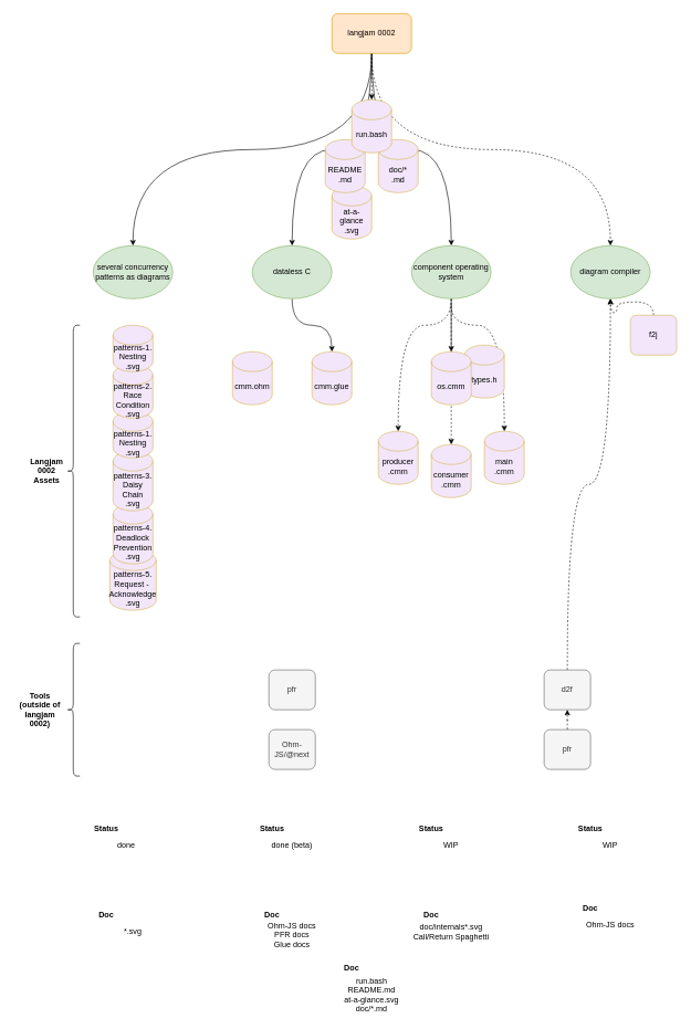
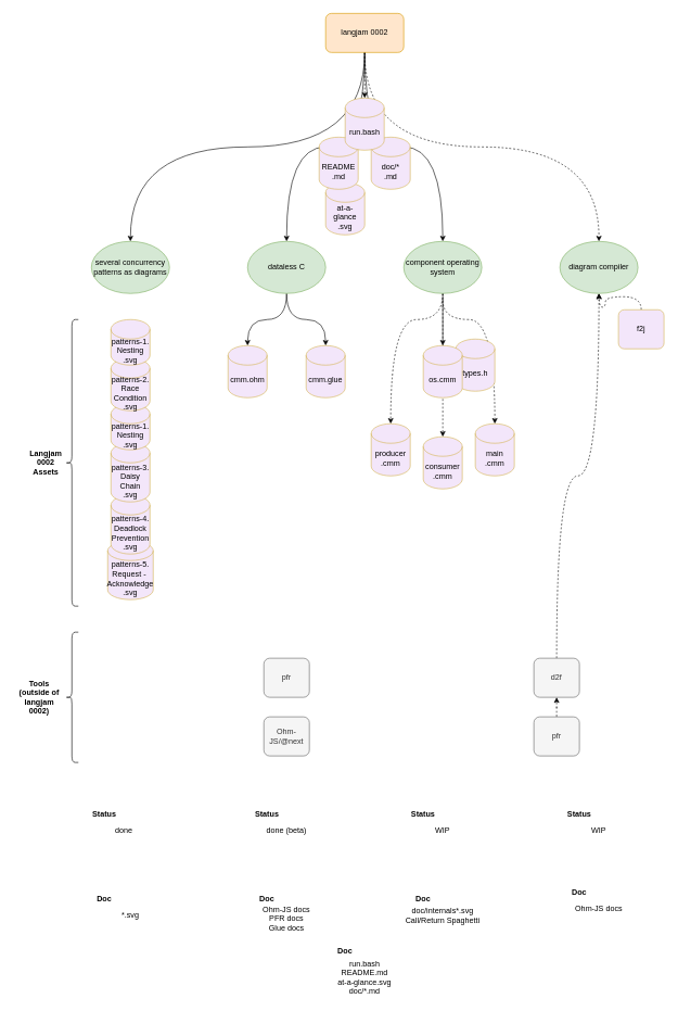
  <mxCell id="0" />
  <mxCell id="1" parent="0" />
  <mxCell id="2" value="at-a-glance&lt;br&gt;.svg" style="shape=cylinder3;whiteSpace=wrap;html=1;boundedLbl=1;backgroundOutline=1;size=15;strokeColor=#d6b656;fillColor=#F3E6FA;" vertex="1" parent="1"><mxGeometry x="500" y="280" width="60" height="80" as="geometry" /></mxCell>
  <mxCell id="3" style="edgeStyle=orthogonalEdgeStyle;curved=1;orthogonalLoop=1;jettySize=auto;html=1;dashed=1;" edge="1" parent="1" source="17" target="22"><mxGeometry relative="1" as="geometry" /></mxCell>
  <mxCell id="4" style="edgeStyle=orthogonalEdgeStyle;curved=1;orthogonalLoop=1;jettySize=auto;html=1;entryX=0.5;entryY=0;entryDx=0;entryDy=0;exitX=0.5;exitY=1;exitDx=0;exitDy=0;" edge="1" parent="1" source="9" target="10"><mxGeometry relative="1" as="geometry" /></mxCell>
  <mxCell id="5" style="edgeStyle=orthogonalEdgeStyle;curved=1;orthogonalLoop=1;jettySize=auto;html=1;entryX=0.5;entryY=0;entryDx=0;entryDy=0;" edge="1" parent="1" source="9" target="13"><mxGeometry relative="1" as="geometry" /></mxCell>
  <mxCell id="6" style="edgeStyle=orthogonalEdgeStyle;curved=1;orthogonalLoop=1;jettySize=auto;html=1;entryX=0.5;entryY=0;entryDx=0;entryDy=0;" edge="1" parent="1" source="9" target="17"><mxGeometry relative="1" as="geometry" /></mxCell>
  <mxCell id="7" style="edgeStyle=orthogonalEdgeStyle;curved=1;orthogonalLoop=1;jettySize=auto;html=1;entryX=0.5;entryY=0;entryDx=0;entryDy=0;exitX=0.5;exitY=1;exitDx=0;exitDy=0;dashed=1;" edge="1" parent="1" source="9" target="18"><mxGeometry relative="1" as="geometry" /></mxCell>
  <mxCell id="8" style="edgeStyle=orthogonalEdgeStyle;curved=1;orthogonalLoop=1;jettySize=auto;html=1;entryX=0.5;entryY=0;entryDx=0;entryDy=0;entryPerimeter=0;dashed=1;" edge="1" parent="1" source="9" target="64"><mxGeometry relative="1" as="geometry" /></mxCell>
  <mxCell id="9" value="langjam 0002" style="rounded=1;whiteSpace=wrap;html=1;fillColor=#ffe6cc;strokeColor=#d79b00;" vertex="1" parent="1"><mxGeometry x="500" y="20" width="120" height="60" as="geometry" /></mxCell>
  <mxCell id="10" value="several concurrency patterns as diagrams" style="ellipse;whiteSpace=wrap;html=1;fillColor=#d5e8d4;strokeColor=#82b366;" vertex="1" parent="1"><mxGeometry x="140" y="370" width="120" height="80" as="geometry" /></mxCell>
+ <mxCell id="11" style="edgeStyle=orthogonalEdgeStyle;orthogonalLoop=1;jettySize=auto;html=1;exitX=0.5;exitY=1;exitDx=0;exitDy=0;curved=1;" edge="1" parent="1" source="13" target="19"><mxGeometry relative="1" as="geometry" /></mxCell>
  <mxCell id="12" style="edgeStyle=orthogonalEdgeStyle;orthogonalLoop=1;jettySize=auto;html=1;curved=1;" edge="1" parent="1" source="13" target="20"><mxGeometry relative="1" as="geometry" /></mxCell>
  <mxCell id="13" value="dataless C" style="ellipse;whiteSpace=wrap;html=1;fillColor=#d5e8d4;strokeColor=#82b366;" vertex="1" parent="1"><mxGeometry x="380" y="370" width="120" height="80" as="geometry" /></mxCell>
  <mxCell id="14" style="edgeStyle=orthogonalEdgeStyle;curved=1;orthogonalLoop=1;jettySize=auto;html=1;exitX=0.5;exitY=1;exitDx=0;exitDy=0;entryX=0.5;entryY=0;entryDx=0;entryDy=0;entryPerimeter=0;" edge="1" parent="1" source="17" target="25"><mxGeometry relative="1" as="geometry" /></mxCell>
  <mxCell id="15" style="edgeStyle=orthogonalEdgeStyle;curved=1;orthogonalLoop=1;jettySize=auto;html=1;entryX=0.5;entryY=0;entryDx=0;entryDy=0;entryPerimeter=0;dashed=1;exitX=0.5;exitY=1;exitDx=0;exitDy=0;" edge="1" parent="1" source="17" target="21"><mxGeometry relative="1" as="geometry"><Array as="points"><mxPoint x="680" y="490" /><mxPoint x="600" y="490" /></Array></mxGeometry></mxCell>
  <mxCell id="16" style="edgeStyle=orthogonalEdgeStyle;curved=1;orthogonalLoop=1;jettySize=auto;html=1;dashed=1;entryX=0.5;entryY=0;entryDx=0;entryDy=0;entryPerimeter=0;" edge="1" parent="1" target="23"><mxGeometry relative="1" as="geometry"><mxPoint x="680" y="460" as="sourcePoint" /><Array as="points"><mxPoint x="680" y="490" /><mxPoint x="760" y="490" /></Array></mxGeometry></mxCell>
  <mxCell id="17" value="component operating system" style="ellipse;whiteSpace=wrap;html=1;fillColor=#d5e8d4;strokeColor=#82b366;" vertex="1" parent="1"><mxGeometry x="620" y="370" width="120" height="80" as="geometry" /></mxCell>
  <mxCell id="18" value="diagram compiler" style="ellipse;whiteSpace=wrap;html=1;fillColor=#d5e8d4;strokeColor=#82b366;" vertex="1" parent="1"><mxGeometry x="860" y="370" width="120" height="80" as="geometry" /></mxCell>
  <mxCell id="19" value="cmm.ohm" style="shape=cylinder3;whiteSpace=wrap;html=1;boundedLbl=1;backgroundOutline=1;size=15;fillColor=#F3E6FA;strokeColor=#D6B656;" vertex="1" parent="1"><mxGeometry x="350" y="530" width="60" height="80" as="geometry" /></mxCell>
  <mxCell id="20" value="cmm.glue" style="shape=cylinder3;whiteSpace=wrap;html=1;boundedLbl=1;backgroundOutline=1;size=15;fillColor=#F3E6FA;strokeColor=#D6B656;" vertex="1" parent="1"><mxGeometry x="470" y="530" width="60" height="80" as="geometry" /></mxCell>
  <mxCell id="21" value="producer&lt;br&gt;.cmm" style="shape=cylinder3;whiteSpace=wrap;html=1;boundedLbl=1;backgroundOutline=1;size=15;strokeColor=#d6b656;fillColor=#F3E6FA;" vertex="1" parent="1"><mxGeometry x="570" y="650" width="60" height="80" as="geometry" /></mxCell>
  <mxCell id="22" value="consumer&lt;br&gt;.cmm" style="shape=cylinder3;whiteSpace=wrap;html=1;boundedLbl=1;backgroundOutline=1;size=15;strokeColor=#d6b656;fillColor=#F3E6FA;" vertex="1" parent="1"><mxGeometry x="650" y="670" width="60" height="80" as="geometry" /></mxCell>
  <mxCell id="23" value="main&lt;br&gt;.cmm" style="shape=cylinder3;whiteSpace=wrap;html=1;boundedLbl=1;backgroundOutline=1;size=15;strokeColor=#d6b656;fillColor=#F3E6FA;" vertex="1" parent="1"><mxGeometry x="730" y="650" width="60" height="80" as="geometry" /></mxCell>
  <mxCell id="24" value="types.h" style="shape=cylinder3;whiteSpace=wrap;html=1;boundedLbl=1;backgroundOutline=1;size=15;strokeColor=#d6b656;fillColor=#F3E6FA;" vertex="1" parent="1"><mxGeometry x="700" y="520" width="60" height="80" as="geometry" /></mxCell>
  <mxCell id="25" value="os.cmm" style="shape=cylinder3;whiteSpace=wrap;html=1;boundedLbl=1;backgroundOutline=1;size=15;strokeColor=#d6b656;fillColor=#F3E6FA;" vertex="1" parent="1"><mxGeometry x="650" y="530" width="60" height="80" as="geometry" /></mxCell>
  <mxCell id="26" style="edgeStyle=orthogonalEdgeStyle;curved=1;orthogonalLoop=1;jettySize=auto;html=1;exitX=0.5;exitY=0;exitDx=0;exitDy=0;entryX=0.5;entryY=1;entryDx=0;entryDy=0;dashed=1;" edge="1" parent="1" source="27" target="18"><mxGeometry relative="1" as="geometry" /></mxCell>
  <mxCell id="27" value="d2f" style="rounded=1;whiteSpace=wrap;html=1;fillColor=#f5f5f5;strokeColor=#666666;fontColor=#333333;" vertex="1" parent="1"><mxGeometry x="820" y="1010" width="70" height="60" as="geometry" /></mxCell>
  <mxCell id="28" style="edgeStyle=orthogonalEdgeStyle;curved=1;orthogonalLoop=1;jettySize=auto;html=1;entryX=0.5;entryY=1;entryDx=0;entryDy=0;dashed=1;" edge="1" parent="1" source="29" target="27"><mxGeometry relative="1" as="geometry" /></mxCell>
  <mxCell id="29" value="pfr" style="rounded=1;whiteSpace=wrap;html=1;fillColor=#f5f5f5;strokeColor=#666666;fontColor=#333333;" vertex="1" parent="1"><mxGeometry x="820" y="1100" width="70" height="60" as="geometry" /></mxCell>
  <mxCell id="30" style="edgeStyle=orthogonalEdgeStyle;curved=1;orthogonalLoop=1;jettySize=auto;html=1;exitX=0.5;exitY=0;exitDx=0;exitDy=0;dashed=1;" edge="1" parent="1" source="31"><mxGeometry relative="1" as="geometry"><mxPoint x="920" y="450" as="targetPoint" /></mxGeometry></mxCell>
  <mxCell id="31" value="f2j" style="rounded=1;whiteSpace=wrap;html=1;strokeColor=#d6b656;fillColor=#F3E6FA;" vertex="1" parent="1"><mxGeometry x="950" y="475" width="70" height="60" as="geometry" /></mxCell>
  <mxCell id="32" value="&lt;b&gt;Status&lt;/b&gt;" style="text;html=1;strokeColor=none;fillColor=none;align=center;verticalAlign=middle;whiteSpace=wrap;rounded=0;" vertex="1" parent="1"><mxGeometry x="140" y="1240" width="40" height="20" as="geometry" /></mxCell>
  <mxCell id="33" value="done" style="text;html=1;strokeColor=none;fillColor=none;align=center;verticalAlign=middle;whiteSpace=wrap;rounded=0;" vertex="1" parent="1"><mxGeometry x="140" y="1260" width="100" height="30" as="geometry" /></mxCell>
  <mxCell id="34" value="pfr" style="rounded=1;whiteSpace=wrap;html=1;fillColor=#f5f5f5;strokeColor=#666666;fontColor=#333333;" vertex="1" parent="1"><mxGeometry x="405" y="1010" width="70" height="60" as="geometry" /></mxCell>
  <mxCell id="35" value="Ohm-JS/@next" style="rounded=1;whiteSpace=wrap;html=1;fillColor=#f5f5f5;strokeColor=#666666;fontColor=#333333;" vertex="1" parent="1"><mxGeometry x="405" y="1100" width="70" height="60" as="geometry" /></mxCell>
  <mxCell id="36" value="patterns-5. Request -&amp;nbsp; Acknowledge&lt;br&gt;.svg" style="shape=cylinder3;whiteSpace=wrap;html=1;boundedLbl=1;backgroundOutline=1;size=15;fillColor=#F3E6FA;strokeColor=#D6B656;" vertex="1" parent="1"><mxGeometry x="165" y="830" width="70" height="90" as="geometry" /></mxCell>
  <mxCell id="37" value="patterns-4. Deadlock Prevention&lt;br&gt;.svg" style="shape=cylinder3;whiteSpace=wrap;html=1;boundedLbl=1;backgroundOutline=1;size=15;fillColor=#F3E6FA;strokeColor=#D6B656;" vertex="1" parent="1"><mxGeometry x="170" y="760" width="60" height="90" as="geometry" /></mxCell>
  <mxCell id="38" value="patterns-3. Daisy Chain&lt;br&gt;.svg" style="shape=cylinder3;whiteSpace=wrap;html=1;boundedLbl=1;backgroundOutline=1;size=15;fillColor=#F3E6FA;strokeColor=#D6B656;" vertex="1" parent="1"><mxGeometry x="170" y="680" width="60" height="90" as="geometry" /></mxCell>
  <mxCell id="39" value="patterns-1. Nesting&lt;br&gt;.svg" style="shape=cylinder3;whiteSpace=wrap;html=1;boundedLbl=1;backgroundOutline=1;size=15;fillColor=#F3E6FA;strokeColor=#D6B656;" vertex="1" parent="1"><mxGeometry x="170" y="620" width="60" height="70" as="geometry" /></mxCell>
  <mxCell id="40" value="patterns-2. Race Condition&lt;br&gt;.svg" style="shape=cylinder3;whiteSpace=wrap;html=1;boundedLbl=1;backgroundOutline=1;size=15;fillColor=#F3E6FA;strokeColor=#D6B656;" vertex="1" parent="1"><mxGeometry x="170" y="550" width="60" height="80" as="geometry" /></mxCell>
  <mxCell id="41" value="patterns-1. Nesting&lt;br&gt;.svg" style="shape=cylinder3;whiteSpace=wrap;html=1;boundedLbl=1;backgroundOutline=1;size=15;fillColor=#F3E6FA;strokeColor=#D6B656;" vertex="1" parent="1"><mxGeometry x="170" y="490" width="60" height="70" as="geometry" /></mxCell>
  <mxCell id="42" value="" style="shape=curlyBracket;whiteSpace=wrap;html=1;rounded=1;fillColor=#000000;" vertex="1" parent="1"><mxGeometry x="100" y="490" width="20" height="440" as="geometry" /></mxCell>
  <mxCell id="43" value="&lt;b&gt;Langjam 0002 Assets&lt;/b&gt;" style="text;html=1;strokeColor=none;fillColor=none;align=center;verticalAlign=middle;whiteSpace=wrap;rounded=0;" vertex="1" parent="1"><mxGeometry x="40" y="690" width="60" height="40" as="geometry" /></mxCell>
  <mxCell id="44" value="" style="shape=curlyBracket;whiteSpace=wrap;html=1;rounded=1;fillColor=#000000;" vertex="1" parent="1"><mxGeometry x="100" y="970" width="20" height="200" as="geometry" /></mxCell>
  <mxCell id="45" value="&lt;b&gt;Tools (outside of langjam 0002)&lt;br&gt;&lt;/b&gt;" style="text;html=1;strokeColor=none;fillColor=none;align=center;verticalAlign=middle;whiteSpace=wrap;rounded=0;" vertex="1" parent="1"><mxGeometry x="20" y="1040" width="80" height="60" as="geometry" /></mxCell>
  <mxCell id="46" value="&lt;b&gt;Status&lt;/b&gt;" style="text;html=1;strokeColor=none;fillColor=none;align=center;verticalAlign=middle;whiteSpace=wrap;rounded=0;" vertex="1" parent="1"><mxGeometry x="390" y="1240" width="40" height="20" as="geometry" /></mxCell>
  <mxCell id="47" value="done (beta)" style="text;html=1;strokeColor=none;fillColor=none;align=center;verticalAlign=middle;whiteSpace=wrap;rounded=0;" vertex="1" parent="1"><mxGeometry x="390" y="1260" width="100" height="30" as="geometry" /></mxCell>
  <mxCell id="48" value="&lt;b&gt;Status&lt;/b&gt;" style="text;html=1;strokeColor=none;fillColor=none;align=center;verticalAlign=middle;whiteSpace=wrap;rounded=0;" vertex="1" parent="1"><mxGeometry x="630" y="1240" width="40" height="20" as="geometry" /></mxCell>
  <mxCell id="49" value="WIP" style="text;html=1;strokeColor=none;fillColor=none;align=center;verticalAlign=middle;whiteSpace=wrap;rounded=0;" vertex="1" parent="1"><mxGeometry x="630" y="1260" width="100" height="30" as="geometry" /></mxCell>
  <mxCell id="50" value="&lt;b&gt;Status&lt;/b&gt;" style="text;html=1;strokeColor=none;fillColor=none;align=center;verticalAlign=middle;whiteSpace=wrap;rounded=0;" vertex="1" parent="1"><mxGeometry x="870" y="1240" width="40" height="20" as="geometry" /></mxCell>
  <mxCell id="51" value="WIP" style="text;html=1;strokeColor=none;fillColor=none;align=center;verticalAlign=middle;whiteSpace=wrap;rounded=0;" vertex="1" parent="1"><mxGeometry x="870" y="1260" width="100" height="30" as="geometry" /></mxCell>
  <mxCell id="52" value="&lt;b&gt;Doc&lt;/b&gt;" style="text;html=1;strokeColor=none;fillColor=none;align=center;verticalAlign=middle;whiteSpace=wrap;rounded=0;" vertex="1" parent="1"><mxGeometry x="140" y="1370" width="40" height="20" as="geometry" /></mxCell>
  <mxCell id="53" value="*.svg" style="text;html=1;strokeColor=none;fillColor=none;align=center;verticalAlign=middle;whiteSpace=wrap;rounded=0;" vertex="1" parent="1"><mxGeometry x="150" y="1390" width="100" height="30" as="geometry" /></mxCell>
  <mxCell id="54" value="&lt;b&gt;Doc&lt;/b&gt;" style="text;html=1;strokeColor=none;fillColor=none;align=center;verticalAlign=middle;whiteSpace=wrap;rounded=0;" vertex="1" parent="1"><mxGeometry x="390" y="1370" width="40" height="20" as="geometry" /></mxCell>
  <mxCell id="55" value="Ohm-JS docs&lt;br&gt;PFR docs&lt;br&gt;Glue docs" style="text;html=1;strokeColor=none;fillColor=none;align=center;verticalAlign=middle;whiteSpace=wrap;rounded=0;" vertex="1" parent="1"><mxGeometry x="390" y="1390" width="100" height="40" as="geometry" /></mxCell>
  <mxCell id="56" value="&lt;b&gt;Doc&lt;/b&gt;" style="text;html=1;strokeColor=none;fillColor=none;align=center;verticalAlign=middle;whiteSpace=wrap;rounded=0;" vertex="1" parent="1"><mxGeometry x="630" y="1370" width="40" height="20" as="geometry" /></mxCell>
  <mxCell id="57" value="doc/internals*.svg&lt;br&gt;Call/Return Spaghetti" style="text;html=1;strokeColor=none;fillColor=none;align=center;verticalAlign=middle;whiteSpace=wrap;rounded=0;" vertex="1" parent="1"><mxGeometry x="620" y="1390" width="120" height="30" as="geometry" /></mxCell>
  <mxCell id="58" value="&lt;b&gt;Doc&lt;/b&gt;" style="text;html=1;strokeColor=none;fillColor=none;align=center;verticalAlign=middle;whiteSpace=wrap;rounded=0;" vertex="1" parent="1"><mxGeometry x="870" y="1360" width="40" height="20" as="geometry" /></mxCell>
  <mxCell id="59" value="Ohm-JS docs&lt;br&gt;" style="text;html=1;strokeColor=none;fillColor=none;align=center;verticalAlign=middle;whiteSpace=wrap;rounded=0;" vertex="1" parent="1"><mxGeometry x="870" y="1380" width="100" height="30" as="geometry" /></mxCell>
  <mxCell id="60" value="&lt;b&gt;Doc&lt;/b&gt;" style="text;html=1;strokeColor=none;fillColor=none;align=center;verticalAlign=middle;whiteSpace=wrap;rounded=0;" vertex="1" parent="1"><mxGeometry x="510" y="1450" width="40" height="20" as="geometry" /></mxCell>
  <mxCell id="61" value="run.bash&lt;br&gt;README.md&lt;br&gt;at-a-glance.svg&lt;br&gt;doc/*.md" style="text;html=1;strokeColor=none;fillColor=none;align=center;verticalAlign=middle;whiteSpace=wrap;rounded=0;" vertex="1" parent="1"><mxGeometry x="510" y="1470" width="100" height="60" as="geometry" /></mxCell>
  <mxCell id="62" value="README&lt;br&gt;.md" style="shape=cylinder3;whiteSpace=wrap;html=1;boundedLbl=1;backgroundOutline=1;size=15;strokeColor=#d6b656;fillColor=#F3E6FA;" vertex="1" parent="1"><mxGeometry x="490" y="210" width="60" height="80" as="geometry" /></mxCell>
  <mxCell id="63" value="doc/*&lt;br&gt;.md" style="shape=cylinder3;whiteSpace=wrap;html=1;boundedLbl=1;backgroundOutline=1;size=15;strokeColor=#d6b656;fillColor=#F3E6FA;" vertex="1" parent="1"><mxGeometry x="570" y="210" width="60" height="80" as="geometry" /></mxCell>
  <mxCell id="64" value="run.bash" style="shape=cylinder3;whiteSpace=wrap;html=1;boundedLbl=1;backgroundOutline=1;size=15;strokeColor=#d6b656;fillColor=#F3E6FA;" vertex="1" parent="1"><mxGeometry x="530" y="150" width="60" height="80" as="geometry" /></mxCell>
